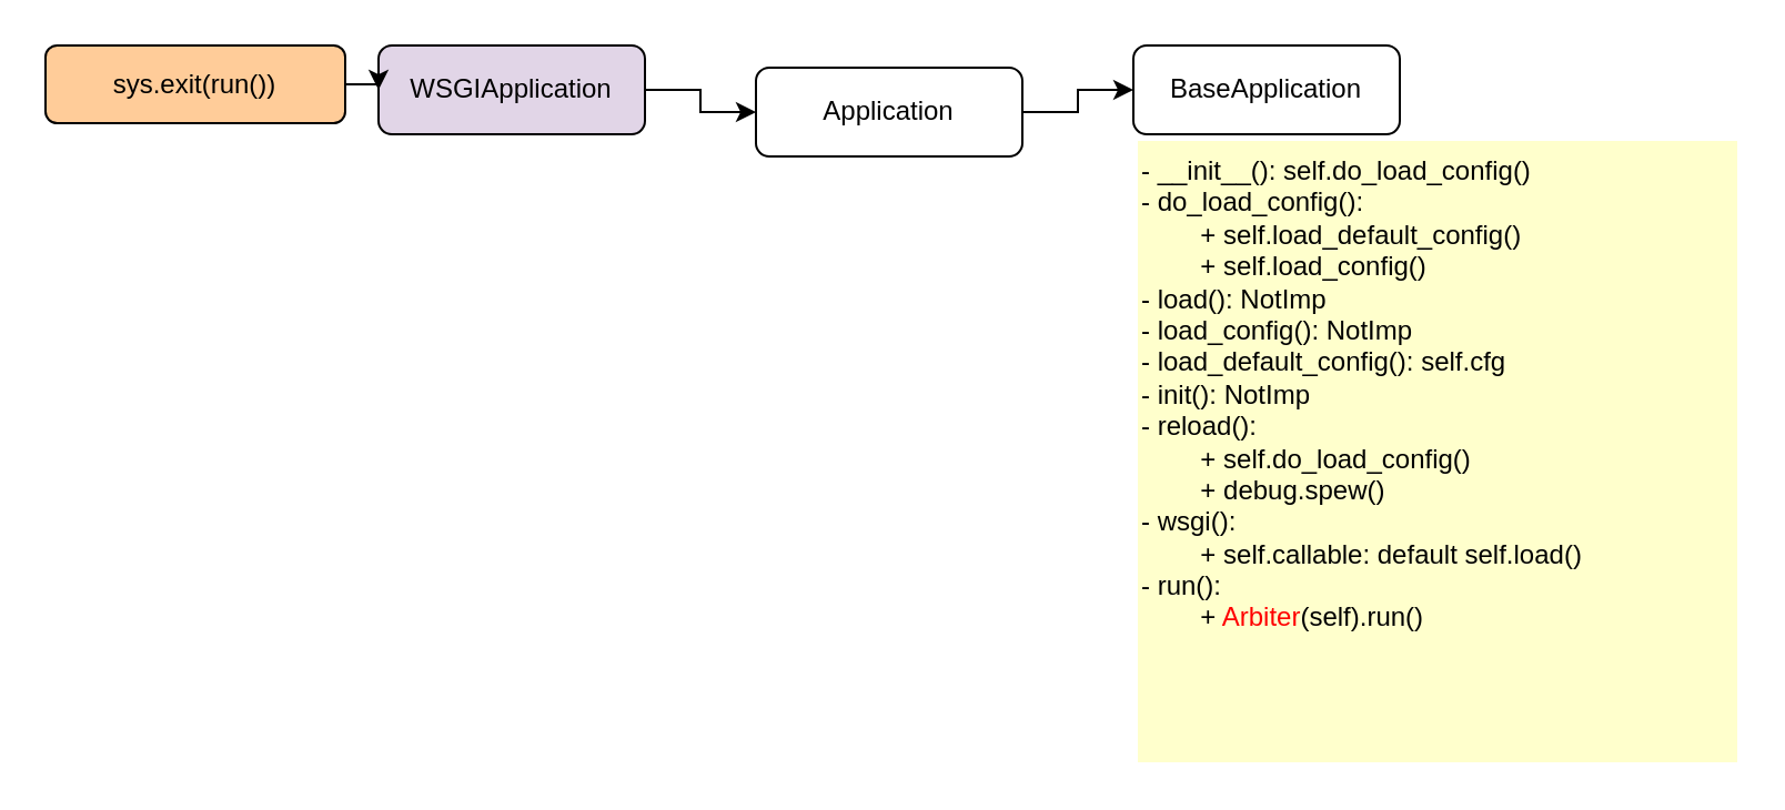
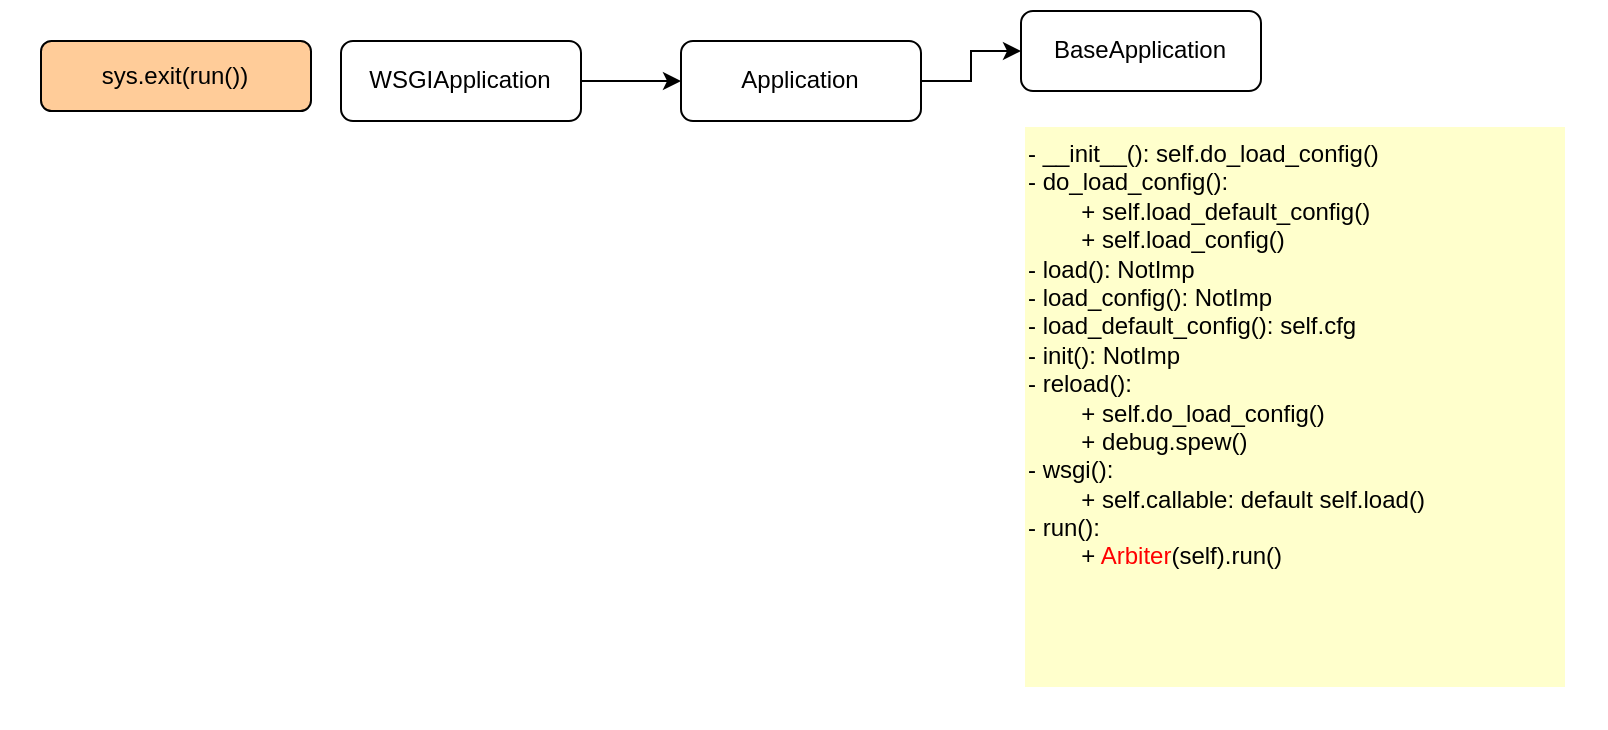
  <mxCell id="0" />
  <mxCell id="1" parent="0" />
  <mxCell id="2" style="edgeStyle=orthogonalEdgeStyle;rounded=0;orthogonalLoop=1;jettySize=auto;html=1;exitX=1;exitY=0.5;exitDx=0;exitDy=0;entryX=0;entryY=0.5;entryDx=0;entryDy=0;" parent="1" source="3" target="7" edge="1"><mxGeometry relative="1" as="geometry" /></mxCell>
- <mxCell id="3" value="WSGIApplication" style="rounded=1;whiteSpace=wrap;html=1;fontSize=12;glass=0;strokeWidth=1;shadow=0;fillColor=#e1d5e7;" parent="1" vertex="1"><mxGeometry x="170" y="20" width="120" height="40" as="geometry" /></mxCell>
- <mxCell id="4" style="edgeStyle=orthogonalEdgeStyle;rounded=0;orthogonalLoop=1;jettySize=auto;html=1;exitX=1;exitY=0.5;exitDx=0;exitDy=0;entryX=0;entryY=0.5;entryDx=0;entryDy=0;" parent="1" source="5" target="3" edge="1"><mxGeometry relative="1" as="geometry" /></mxCell>
+ <mxCell id="3" value="WSGIApplication" style="rounded=1;whiteSpace=wrap;html=1;fontSize=12;glass=0;strokeWidth=1;shadow=0;" parent="1" vertex="1"><mxGeometry x="170" y="20" width="120" height="40" as="geometry" /></mxCell>
  <mxCell id="5" value="sys.exit(run())" style="rounded=1;whiteSpace=wrap;html=1;fontSize=12;glass=0;strokeWidth=1;shadow=0;fillColor=#FFCC99;" parent="1" vertex="1"><mxGeometry x="20" y="20" width="135" height="35" as="geometry" /></mxCell>
  <mxCell id="6" style="edgeStyle=orthogonalEdgeStyle;rounded=0;orthogonalLoop=1;jettySize=auto;html=1;exitX=1;exitY=0.5;exitDx=0;exitDy=0;" parent="1" source="7" target="8" edge="1"><mxGeometry relative="1" as="geometry" /></mxCell>
- <mxCell id="7" value="Application" style="rounded=1;whiteSpace=wrap;html=1;fontSize=12;glass=0;strokeWidth=1;shadow=0;" parent="1" vertex="1"><mxGeometry x="340" y="30" width="120" height="40" as="geometry" /></mxCell>
- <mxCell id="8" value="BaseApplication" style="rounded=1;whiteSpace=wrap;html=1;fontSize=12;glass=0;strokeWidth=1;shadow=0;" parent="1" vertex="1"><mxGeometry x="510" y="20" width="120" height="40" as="geometry" /></mxCell>
+ <mxCell id="7" value="Application" style="rounded=1;whiteSpace=wrap;html=1;fontSize=12;glass=0;strokeWidth=1;shadow=0;" parent="1" vertex="1"><mxGeometry x="340" y="20" width="120" height="40" as="geometry" /></mxCell>
+ <mxCell id="8" value="BaseApplication" style="rounded=1;whiteSpace=wrap;html=1;fontSize=12;glass=0;strokeWidth=1;shadow=0;" parent="1" vertex="1"><mxGeometry x="510" y="5" width="120" height="40" as="geometry" /></mxCell>
  <mxCell id="9" value="- __init__(): self.do_load_config()&lt;br&gt;- do_load_config():&amp;nbsp;&lt;div&gt;&lt;span style=&quot;white-space: pre;&quot;&gt;&#09;&lt;/span&gt;+ self.load_default_config()&lt;br&gt;&lt;/div&gt;&lt;div&gt;&lt;span style=&quot;white-space: pre;&quot;&gt;&#09;&lt;/span&gt;+ self.load_config()&lt;br&gt;&lt;/div&gt;&lt;div&gt;- load(): NotImp&lt;/div&gt;&lt;div&gt;- load_config(): NotImp&lt;/div&gt;&lt;div&gt;- load_default_config(): self.cfg&lt;/div&gt;&lt;div&gt;- init(): NotImp&lt;/div&gt;&lt;div&gt;- reload():&amp;nbsp;&lt;/div&gt;&lt;div&gt;&lt;span style=&quot;white-space: pre;&quot;&gt;&#09;&lt;/span&gt;+ self.do_load_config()&lt;/div&gt;&lt;div&gt;&lt;span style=&quot;white-space: pre;&quot;&gt;&#09;&lt;/span&gt;+ debug.spew()&lt;br&gt;&lt;/div&gt;&lt;div&gt;- wsgi():&lt;/div&gt;&lt;div&gt;&lt;span style=&quot;white-space: pre;&quot;&gt;&#09;&lt;/span&gt;+ self.callable: default self.load()&lt;br&gt;&lt;/div&gt;&lt;div&gt;- run():&lt;/div&gt;&lt;div&gt;&lt;span style=&quot;white-space: pre;&quot;&gt;&#09;&lt;/span&gt;+ &lt;font color=&quot;#ff0000&quot;&gt;Arbiter&lt;/font&gt;(self).run()&lt;br&gt;&lt;/div&gt;" style="text;html=1;align=left;verticalAlign=top;whiteSpace=wrap;rounded=0;horizontal=1;labelBackgroundColor=none;fillColor=#FFFFCC;" parent="1" vertex="1"><mxGeometry x="512" y="63" width="270" height="280" as="geometry" /></mxCell>
